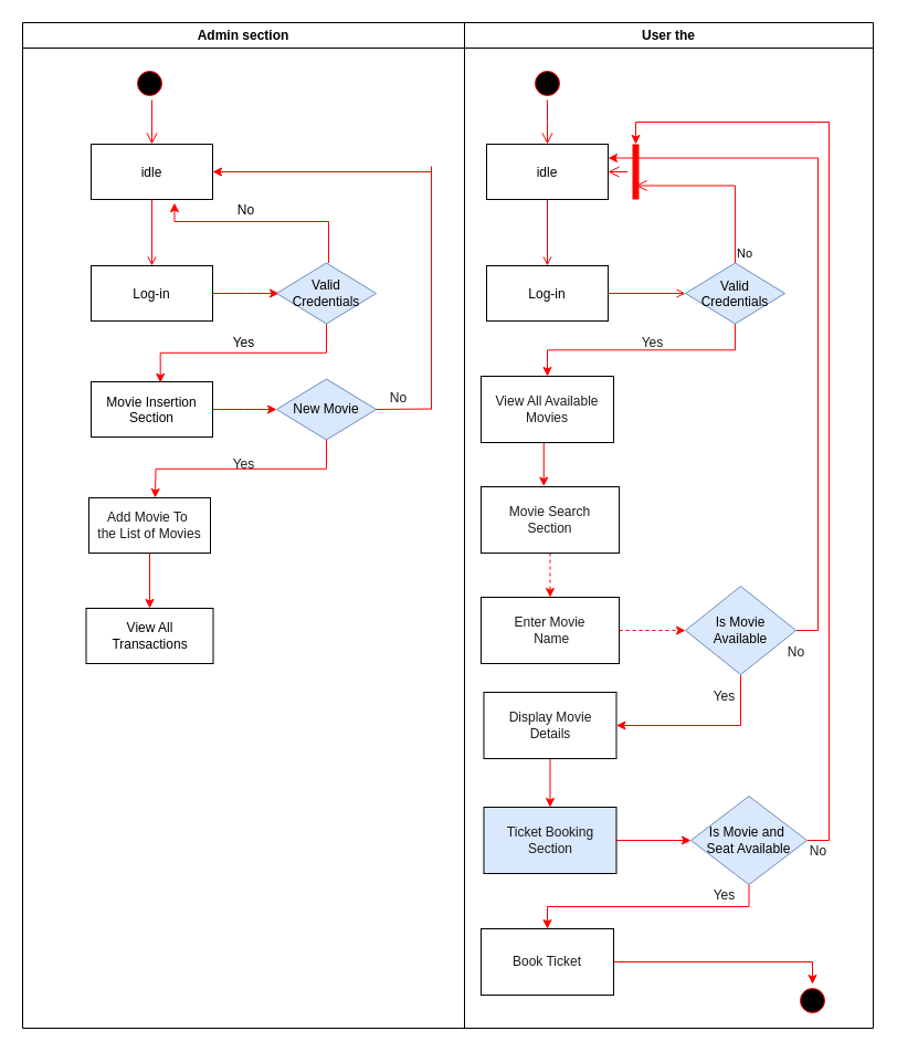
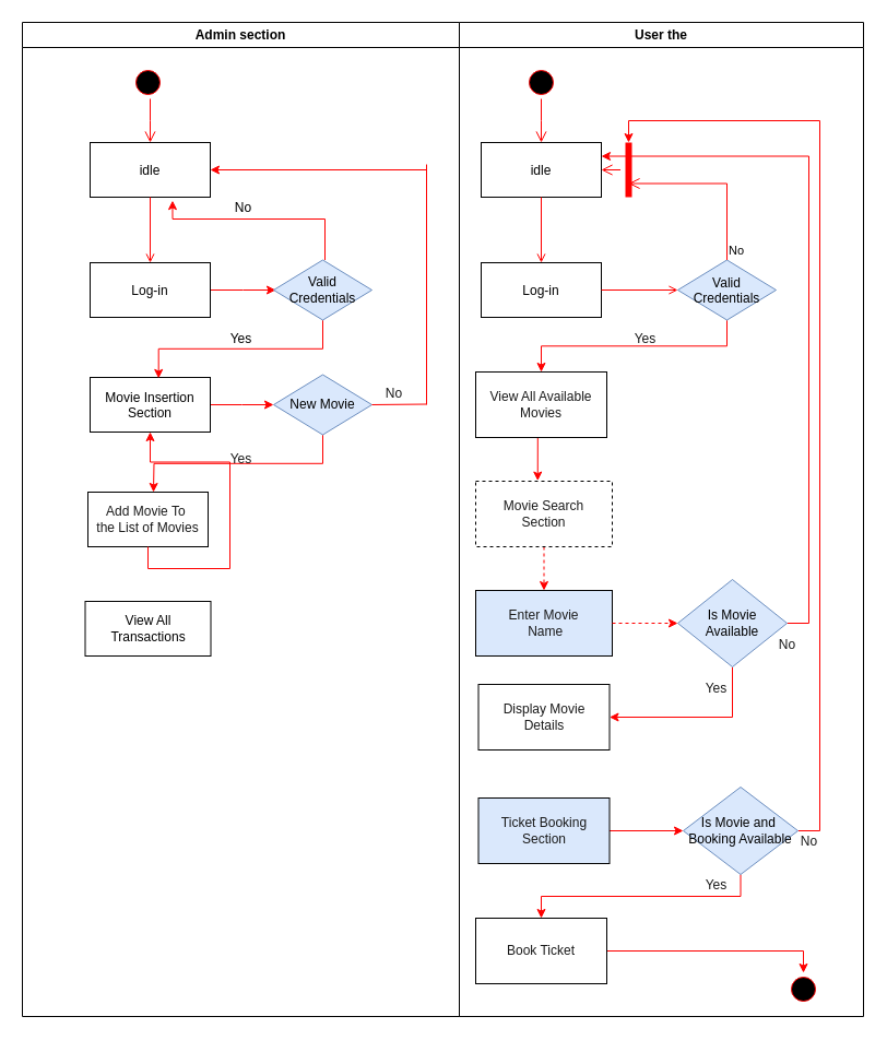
  <mxCell id="0" />
  <mxCell id="1" parent="0" />
  <mxCell id="2" value="User the" style="swimlane;whiteSpace=wrap" parent="1" vertex="1"><mxGeometry x="420" y="20" width="370" height="910" as="geometry" /></mxCell>
  <mxCell id="3" value="" style="ellipse;shape=startState;fillColor=#000000;strokeColor=#ff0000;" parent="2" vertex="1"><mxGeometry x="60" y="40" width="30" height="30" as="geometry" /></mxCell>
  <mxCell id="4" value="" style="edgeStyle=elbowEdgeStyle;elbow=horizontal;verticalAlign=bottom;endArrow=open;endSize=8;strokeColor=#FF0000;endFill=1;rounded=0" parent="2" source="3" target="5" edge="1"><mxGeometry x="40" y="20" as="geometry"><mxPoint x="55" y="90" as="targetPoint" /></mxGeometry></mxCell>
  <mxCell id="5" value="idle" style="" parent="2" vertex="1"><mxGeometry x="20" y="110" width="110" height="50" as="geometry" /></mxCell>
  <mxCell id="6" value="Log-in" style="" parent="2" vertex="1"><mxGeometry x="20" y="220" width="110" height="50" as="geometry" /></mxCell>
  <mxCell id="7" value="" style="endArrow=open;strokeColor=#FF0000;endFill=1;rounded=0" parent="2" source="5" target="6" edge="1"><mxGeometry relative="1" as="geometry" /></mxCell>
  <mxCell id="8" style="edgeStyle=orthogonalEdgeStyle;rounded=0;orthogonalLoop=1;jettySize=auto;html=1;exitX=0.5;exitY=1;exitDx=0;exitDy=0;entryX=0.5;entryY=0;entryDx=0;entryDy=0;strokeColor=#ff0000;fontColor=#1A1A1A;" edge="1" parent="2" source="9" target="15"><mxGeometry relative="1" as="geometry" /></mxCell>
  <mxCell id="9" value="Valid&#10;Credentials" style="rhombus;fillColor=#dae8fc;strokeColor=#6c8ebf;" parent="2" vertex="1"><mxGeometry x="200" y="217.5" width="90" height="55" as="geometry" /></mxCell>
  <mxCell id="10" value="No" style="edgeStyle=elbowEdgeStyle;elbow=horizontal;align=left;verticalAlign=bottom;endArrow=open;endSize=8;strokeColor=#FF0000;exitX=0.5;exitY=0;endFill=1;rounded=0;entryX=0.75;entryY=0.5;entryPerimeter=0" parent="2" source="9" target="12" edge="1"><mxGeometry x="-1" relative="1" as="geometry"><mxPoint x="160" y="150" as="targetPoint" /><Array as="points"><mxPoint x="245" y="170" /><mxPoint x="220" y="130" /><mxPoint x="190" y="180" /></Array></mxGeometry></mxCell>
  <mxCell id="11" value="" style="endArrow=open;strokeColor=#FF0000;endFill=1;rounded=0" parent="2" source="6" target="9" edge="1"><mxGeometry relative="1" as="geometry" /></mxCell>
  <mxCell id="12" value="" style="shape=line;strokeWidth=6;strokeColor=#ff0000;rotation=90" parent="2" vertex="1"><mxGeometry x="130" y="127.5" width="50" height="15" as="geometry" /></mxCell>
  <mxCell id="13" value="" style="edgeStyle=elbowEdgeStyle;elbow=horizontal;verticalAlign=bottom;endArrow=open;endSize=8;strokeColor=#FF0000;endFill=1;rounded=0" parent="2" source="12" target="5" edge="1"><mxGeometry x="130" y="90" as="geometry"><mxPoint x="230" y="140" as="targetPoint" /></mxGeometry></mxCell>
  <mxCell id="14" style="edgeStyle=orthogonalEdgeStyle;rounded=0;orthogonalLoop=1;jettySize=auto;html=1;exitX=0.5;exitY=1;exitDx=0;exitDy=0;entryX=0.454;entryY=-0.007;entryDx=0;entryDy=0;entryPerimeter=0;strokeColor=#ff0000;fontColor=#1A1A1A;" edge="1" parent="2" source="15" target="17"><mxGeometry relative="1" as="geometry" /></mxCell>
  <mxCell id="15" value="View All Available Movies" style="rounded=0;whiteSpace=wrap;html=1;fontColor=#1A1A1A;" vertex="1" parent="2"><mxGeometry x="15" y="320" width="120" height="60" as="geometry" /></mxCell>
  <mxCell id="16" style="edgeStyle=orthogonalEdgeStyle;rounded=0;orthogonalLoop=1;jettySize=auto;html=1;exitX=0.5;exitY=1;exitDx=0;exitDy=0;entryX=0.5;entryY=0;entryDx=0;entryDy=0;strokeColor=#ff0000;fontColor=#1A1A1A;dashed=1;" edge="1" parent="2" source="17" target="18"><mxGeometry relative="1" as="geometry" /></mxCell>
- <mxCell id="17" value="Movie Search &lt;br&gt;Section" style="rounded=0;whiteSpace=wrap;html=1;fontColor=#1A1A1A;" vertex="1" parent="2"><mxGeometry x="15" y="420" width="125" height="60" as="geometry" /></mxCell>
- <mxCell id="18" value="Enter Movie&lt;br&gt;&amp;nbsp;Name" style="rounded=0;whiteSpace=wrap;html=1;fontColor=#1A1A1A;" vertex="1" parent="2"><mxGeometry x="15" y="520" width="125" height="60" as="geometry" /></mxCell>
+ <mxCell id="17" value="Movie Search &lt;br&gt;Section" style="rounded=0;whiteSpace=wrap;html=1;fontColor=#1A1A1A;dashed=1;" vertex="1" parent="2"><mxGeometry x="15" y="420" width="125" height="60" as="geometry" /></mxCell>
+ <mxCell id="18" value="Enter Movie&lt;br&gt;&amp;nbsp;Name" style="rounded=0;whiteSpace=wrap;html=1;fontColor=#1A1A1A;fillColor=#dae8fc;" vertex="1" parent="2"><mxGeometry x="15" y="520" width="125" height="60" as="geometry" /></mxCell>
  <mxCell id="19" style="edgeStyle=orthogonalEdgeStyle;rounded=0;orthogonalLoop=1;jettySize=auto;html=1;exitX=0.5;exitY=1;exitDx=0;exitDy=0;entryX=1;entryY=0.5;entryDx=0;entryDy=0;strokeColor=#ff0000;fontColor=#1A1A1A;" edge="1" parent="2" source="21" target="24"><mxGeometry relative="1" as="geometry" /></mxCell>
  <mxCell id="20" style="edgeStyle=orthogonalEdgeStyle;rounded=0;orthogonalLoop=1;jettySize=auto;html=1;exitX=1;exitY=0.5;exitDx=0;exitDy=0;entryX=1;entryY=0.25;entryDx=0;entryDy=0;strokeColor=#ff0000;fontColor=#1A1A1A;" edge="1" parent="2" source="21" target="5"><mxGeometry relative="1" as="geometry" /></mxCell>
  <mxCell id="21" value="Is Movie&lt;br&gt;Available" style="rhombus;whiteSpace=wrap;html=1;fillColor=#dae8fc;strokeColor=#6c8ebf;" vertex="1" parent="2"><mxGeometry x="200" y="510" width="100" height="80" as="geometry" /></mxCell>
  <mxCell id="22" style="edgeStyle=orthogonalEdgeStyle;rounded=0;orthogonalLoop=1;jettySize=auto;html=1;strokeColor=#ff0000;fontColor=#1A1A1A;dashed=1;" edge="1" parent="2" source="18" target="21"><mxGeometry relative="1" as="geometry"><mxPoint x="200" y="550" as="targetPoint" /></mxGeometry></mxCell>
- <mxCell id="23" style="edgeStyle=orthogonalEdgeStyle;rounded=0;orthogonalLoop=1;jettySize=auto;html=1;exitX=0.5;exitY=1;exitDx=0;exitDy=0;entryX=0.5;entryY=0;entryDx=0;entryDy=0;strokeColor=#ff0000;fontColor=#1A1A1A;" edge="1" parent="2" source="24" target="26"><mxGeometry relative="1" as="geometry" /></mxCell>
  <mxCell id="24" value="Display Movie&lt;br&gt;Details" style="rounded=0;whiteSpace=wrap;html=1;fontColor=#1A1A1A;" vertex="1" parent="2"><mxGeometry x="17.5" y="606" width="120" height="60" as="geometry" /></mxCell>
  <mxCell id="25" style="edgeStyle=orthogonalEdgeStyle;rounded=0;orthogonalLoop=1;jettySize=auto;html=1;entryX=0;entryY=0.5;entryDx=0;entryDy=0;strokeColor=#ff0000;fontColor=#1A1A1A;" edge="1" parent="2" source="26" target="29"><mxGeometry relative="1" as="geometry" /></mxCell>
  <mxCell id="26" value="Ticket Booking&lt;br&gt;Section" style="rounded=0;whiteSpace=wrap;html=1;fontColor=#1A1A1A;fillColor=#dae8fc;" vertex="1" parent="2"><mxGeometry x="17.5" y="710" width="120" height="60" as="geometry" /></mxCell>
  <mxCell id="27" style="edgeStyle=orthogonalEdgeStyle;rounded=0;orthogonalLoop=1;jettySize=auto;html=1;exitX=1;exitY=0.5;exitDx=0;exitDy=0;entryX=0;entryY=0.5;entryDx=0;entryDy=0;entryPerimeter=0;strokeColor=#ff0000;fontColor=#1A1A1A;" edge="1" parent="2" source="29" target="12"><mxGeometry relative="1" as="geometry" /></mxCell>
  <mxCell id="28" style="edgeStyle=orthogonalEdgeStyle;rounded=0;orthogonalLoop=1;jettySize=auto;html=1;exitX=0.5;exitY=1;exitDx=0;exitDy=0;entryX=0.5;entryY=0;entryDx=0;entryDy=0;strokeColor=#ff0000;fontColor=#1A1A1A;" edge="1" parent="2" source="29" target="31"><mxGeometry relative="1" as="geometry" /></mxCell>
- <mxCell id="29" value="Is Movie and&amp;nbsp;&lt;br&gt;Seat Available" style="rhombus;whiteSpace=wrap;html=1;fillColor=#dae8fc;strokeColor=#6c8ebf;" vertex="1" parent="2"><mxGeometry x="205" y="700" width="105" height="80" as="geometry" /></mxCell>
+ <mxCell id="29" value="Is Movie and&amp;nbsp;&lt;br&gt;Booking Available" style="rhombus;whiteSpace=wrap;html=1;fillColor=#dae8fc;strokeColor=#6c8ebf;" vertex="1" parent="2"><mxGeometry x="205" y="700" width="105" height="80" as="geometry" /></mxCell>
  <mxCell id="30" style="edgeStyle=orthogonalEdgeStyle;rounded=0;orthogonalLoop=1;jettySize=auto;html=1;exitX=1;exitY=0.5;exitDx=0;exitDy=0;entryX=0.5;entryY=0;entryDx=0;entryDy=0;strokeColor=#ff0000;fontColor=#1A1A1A;" edge="1" parent="2" source="31" target="33"><mxGeometry relative="1" as="geometry" /></mxCell>
  <mxCell id="31" value="Book Ticket" style="rounded=0;whiteSpace=wrap;html=1;fontColor=#1A1A1A;" vertex="1" parent="2"><mxGeometry x="15" y="820" width="120" height="60" as="geometry" /></mxCell>
  <mxCell id="32" value="Yes" style="text;html=1;align=center;verticalAlign=middle;resizable=0;points=[];autosize=1;fontColor=#1A1A1A;" vertex="1" parent="2"><mxGeometry x="220" y="600" width="30" height="20" as="geometry" /></mxCell>
  <mxCell id="33" value="" style="ellipse;shape=startState;fillColor=#000000;strokeColor=#ff0000;" vertex="1" parent="2"><mxGeometry x="300" y="870" width="30" height="30" as="geometry" /></mxCell>
  <mxCell id="34" style="edgeStyle=orthogonalEdgeStyle;rounded=0;orthogonalLoop=1;jettySize=auto;html=1;exitX=1;exitY=0.5;exitDx=0;exitDy=0;strokeColor=#ff0000;fontColor=#1A1A1A;" edge="1" parent="1" source="46"><mxGeometry relative="1" as="geometry"><mxPoint x="250" y="370" as="targetPoint" /></mxGeometry></mxCell>
  <mxCell id="35" style="edgeStyle=orthogonalEdgeStyle;rounded=0;orthogonalLoop=1;jettySize=auto;html=1;exitX=0.5;exitY=1;exitDx=0;exitDy=0;strokeColor=#ff0000;fontColor=#1A1A1A;" edge="1" parent="1" source="51"><mxGeometry relative="1" as="geometry"><mxPoint x="140" y="450" as="targetPoint" /></mxGeometry></mxCell>
  <mxCell id="36" value="" style="endArrow=classic;html=1;strokeColor=#ff0000;fontColor=#1A1A1A;entryX=1;entryY=0.5;entryDx=0;entryDy=0;" edge="1" parent="1" target="42"><mxGeometry width="50" height="50" relative="1" as="geometry"><mxPoint x="390" y="155" as="sourcePoint" /><mxPoint x="360" y="170" as="targetPoint" /><Array as="points" /></mxGeometry></mxCell>
  <mxCell id="37" value="Yes" style="text;html=1;align=center;verticalAlign=middle;resizable=0;points=[];autosize=1;fontColor=#1A1A1A;" vertex="1" parent="1"><mxGeometry x="205" y="410" width="30" height="20" as="geometry" /></mxCell>
  <mxCell id="38" value="No" style="text;html=1;align=center;verticalAlign=middle;resizable=0;points=[];autosize=1;fontColor=#1A1A1A;" vertex="1" parent="1"><mxGeometry x="345" y="350" width="30" height="20" as="geometry" /></mxCell>
  <mxCell id="39" value="Admin section" style="swimlane;whiteSpace=wrap" parent="1" vertex="1"><mxGeometry x="20" y="20" width="400" height="910" as="geometry" /></mxCell>
  <mxCell id="40" value="" style="ellipse;shape=startState;fillColor=#000000;strokeColor=#ff0000;" parent="39" vertex="1"><mxGeometry x="100" y="40" width="30" height="30" as="geometry" /></mxCell>
  <mxCell id="41" value="" style="edgeStyle=elbowEdgeStyle;elbow=horizontal;verticalAlign=bottom;endArrow=open;endSize=8;strokeColor=#FF0000;endFill=1;rounded=0" parent="39" target="42" edge="1"><mxGeometry x="102" y="40" as="geometry"><mxPoint x="117" y="110" as="targetPoint" /><mxPoint x="117" y="70" as="sourcePoint" /></mxGeometry></mxCell>
  <mxCell id="42" value="idle" style="" parent="39" vertex="1"><mxGeometry x="62" y="110" width="110" height="50" as="geometry" /></mxCell>
  <mxCell id="43" style="edgeStyle=orthogonalEdgeStyle;rounded=0;orthogonalLoop=1;jettySize=auto;html=1;exitX=1;exitY=0.5;exitDx=0;exitDy=0;entryX=0;entryY=0.5;entryDx=0;entryDy=0;strokeColor=#ff0000;" edge="1" parent="39" source="44"><mxGeometry relative="1" as="geometry"><mxPoint x="232" y="245" as="targetPoint" /></mxGeometry></mxCell>
  <mxCell id="44" value="Log-in" style="" parent="39" vertex="1"><mxGeometry x="62" y="220" width="110" height="50" as="geometry" /></mxCell>
  <mxCell id="45" value="" style="endArrow=open;strokeColor=#FF0000;endFill=1;rounded=0" parent="39" source="42" target="44" edge="1"><mxGeometry relative="1" as="geometry" /></mxCell>
  <mxCell id="46" value=" Movie Insertion &#10;Section" style="" parent="39" vertex="1"><mxGeometry x="62" y="325" width="110" height="50" as="geometry" /></mxCell>
  <mxCell id="47" style="edgeStyle=orthogonalEdgeStyle;rounded=0;orthogonalLoop=1;jettySize=auto;html=1;exitX=0.5;exitY=0;exitDx=0;exitDy=0;entryX=0.686;entryY=1.062;entryDx=0;entryDy=0;entryPerimeter=0;fillColor=#e51400;strokeColor=#ff0000;" edge="1" parent="39" target="42"><mxGeometry relative="1" as="geometry"><mxPoint x="277" y="217.5" as="sourcePoint" /><Array as="points"><mxPoint x="277" y="180" /><mxPoint x="138" y="180" /></Array></mxGeometry></mxCell>
  <mxCell id="48" style="edgeStyle=orthogonalEdgeStyle;rounded=0;orthogonalLoop=1;jettySize=auto;html=1;exitX=0.5;exitY=1;exitDx=0;exitDy=0;entryX=0.57;entryY=0.018;entryDx=0;entryDy=0;entryPerimeter=0;strokeColor=#ff0000;fontColor=#1A1A1A;" edge="1" parent="39" source="49" target="46"><mxGeometry relative="1" as="geometry" /></mxCell>
  <mxCell id="49" value="Valid Credentials" style="rhombus;whiteSpace=wrap;html=1;fillColor=#dae8fc;strokeColor=#6c8ebf;" vertex="1" parent="39"><mxGeometry x="230" y="217.5" width="90" height="55" as="geometry" /></mxCell>
  <mxCell id="50" value="No" style="text;html=1;align=center;verticalAlign=middle;resizable=0;points=[];autosize=1;" vertex="1" parent="39"><mxGeometry x="187" y="160" width="30" height="20" as="geometry" /></mxCell>
  <mxCell id="51" value="New Movie" style="rhombus;whiteSpace=wrap;html=1;fillColor=#dae8fc;strokeColor=#6c8ebf;" vertex="1" parent="39"><mxGeometry x="230" y="322.5" width="90" height="55" as="geometry" /></mxCell>
  <mxCell id="52" value="Yes" style="text;html=1;align=center;verticalAlign=middle;resizable=0;points=[];autosize=1;" vertex="1" parent="39"><mxGeometry x="185" y="280" width="30" height="20" as="geometry" /></mxCell>
  <mxCell id="53" value="Add Movie To&amp;nbsp;&lt;br&gt;the List of Movies" style="rounded=0;whiteSpace=wrap;html=1;fontColor=#1A1A1A;" vertex="1" parent="39"><mxGeometry x="60" y="430" width="110" height="50" as="geometry" /></mxCell>
  <mxCell id="54" value="" style="endArrow=none;html=1;strokeColor=#ff0000;fontColor=#1A1A1A;exitX=1;exitY=0.5;exitDx=0;exitDy=0;" edge="1" parent="39" source="51"><mxGeometry width="50" height="50" relative="1" as="geometry"><mxPoint x="330" y="349.5" as="sourcePoint" /><mxPoint x="370" y="349.5" as="targetPoint" /></mxGeometry></mxCell>
  <mxCell id="55" value="" style="endArrow=none;html=1;strokeColor=#ff0000;fontColor=#1A1A1A;" edge="1" parent="39"><mxGeometry width="50" height="50" relative="1" as="geometry"><mxPoint x="370" y="350" as="sourcePoint" /><mxPoint x="370" y="130" as="targetPoint" /></mxGeometry></mxCell>
  <mxCell id="56" value="View All Transactions" style="rounded=0;whiteSpace=wrap;html=1;" vertex="1" parent="39"><mxGeometry x="57.5" y="530" width="115" height="50" as="geometry" /></mxCell>
- <mxCell id="57" style="edgeStyle=orthogonalEdgeStyle;rounded=0;orthogonalLoop=1;jettySize=auto;html=1;exitX=0.5;exitY=1;exitDx=0;exitDy=0;strokeColor=#ff0000;fontColor=#1A1A1A;" edge="1" parent="39" source="53" target="56"><mxGeometry relative="1" as="geometry"><mxPoint x="115" y="550" as="targetPoint" /></mxGeometry></mxCell>
+ <mxCell id="57" style="edgeStyle=orthogonalEdgeStyle;rounded=0;orthogonalLoop=1;jettySize=auto;html=1;exitX=0.5;exitY=1;exitDx=0;exitDy=0;strokeColor=#ff0000;fontColor=#1A1A1A;" edge="1" parent="39" source="53" target="46"><mxGeometry relative="1" as="geometry"><mxPoint x="115" y="550" as="targetPoint" /></mxGeometry></mxCell>
  <mxCell id="58" value="No" style="text;html=1;align=center;verticalAlign=middle;resizable=0;points=[];autosize=1;fontColor=#1A1A1A;" vertex="1" parent="1"><mxGeometry x="725" y="760" width="30" height="20" as="geometry" /></mxCell>
  <mxCell id="59" value="Yes" style="text;html=1;align=center;verticalAlign=middle;resizable=0;points=[];autosize=1;fontColor=#1A1A1A;" vertex="1" parent="1"><mxGeometry x="575" y="300" width="30" height="20" as="geometry" /></mxCell>
  <mxCell id="60" value="No" style="text;html=1;align=center;verticalAlign=middle;resizable=0;points=[];autosize=1;fontColor=#1A1A1A;" vertex="1" parent="1"><mxGeometry x="705" y="580" width="30" height="20" as="geometry" /></mxCell>
  <mxCell id="61" value="Yes" style="text;html=1;align=center;verticalAlign=middle;resizable=0;points=[];autosize=1;fontColor=#1A1A1A;" vertex="1" parent="1"><mxGeometry x="640" y="800" width="30" height="20" as="geometry" /></mxCell>
